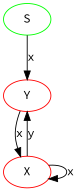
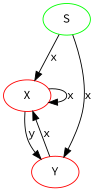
  digraph {
    fontname="Source Code Pro"
    node [color=red fontname="Source Code Pro"]
    edge [fontname="Source Code Pro"]
    S [color=green]
    X
    Y
+   S -> X [label=x]
    S -> Y [label=x]
    X -> X [label=x]
    X -> Y [label=y]
    Y -> X [label=x]
  }
